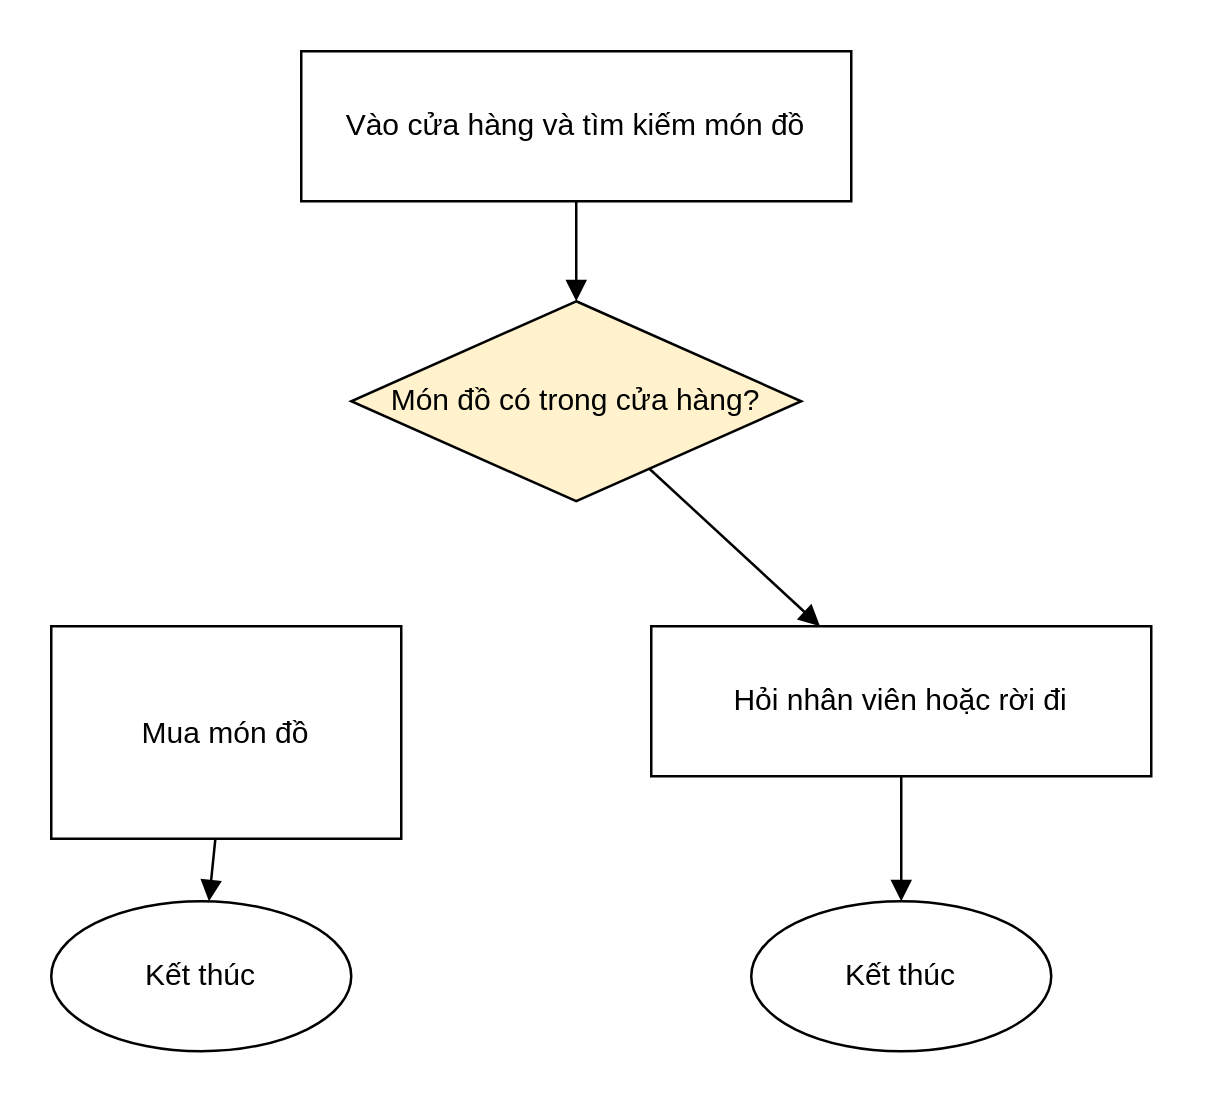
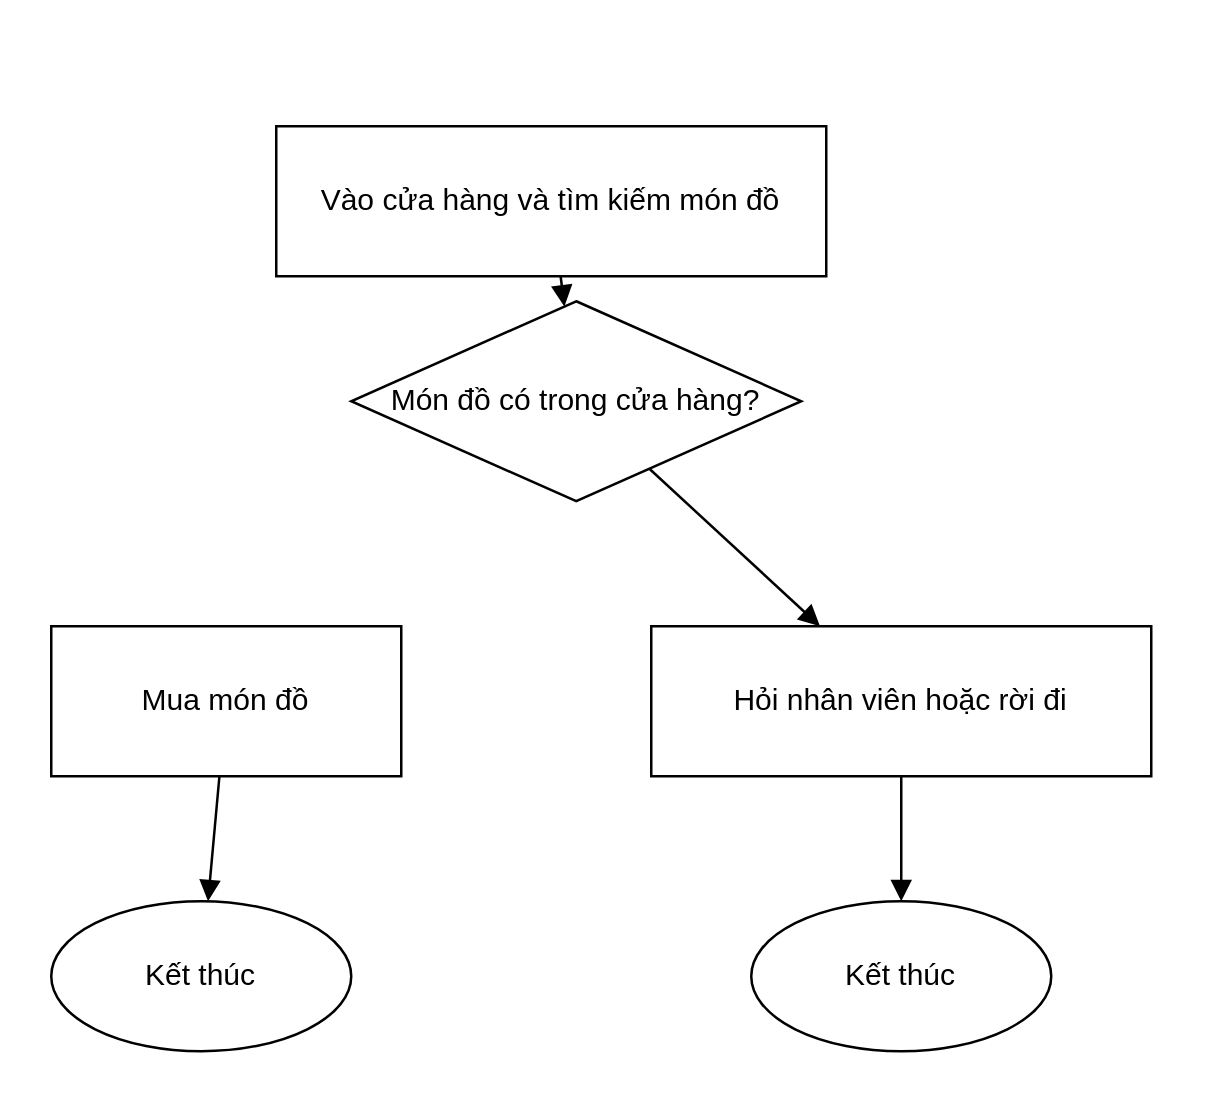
  <mxCell id="0" />
  <mxCell id="1" parent="0" />
- <mxCell id="2" value="Vào cửa hàng và tìm kiếm món đồ" style="rounded=0;whiteSpace=wrap;html=1;" vertex="1" parent="1"><mxGeometry x="120" y="20" width="220" height="60" as="geometry" /></mxCell>
- <mxCell id="3" value="Món đồ có trong cửa hàng?" style="rhombus;whiteSpace=wrap;html=1;fillColor=#fff2cc;" vertex="1" parent="1"><mxGeometry x="140" y="120" width="180" height="80" as="geometry" /></mxCell>
- <mxCell id="4" value="Mua món đồ" style="rounded=0;whiteSpace=wrap;html=1;" vertex="1" parent="1"><mxGeometry x="20" y="250" width="140" height="85" as="geometry" /></mxCell>
+ <mxCell id="2" value="Vào cửa hàng và tìm kiếm món đồ" style="rounded=0;whiteSpace=wrap;html=1;" vertex="1" parent="1"><mxGeometry x="110" y="50" width="220" height="60" as="geometry" /></mxCell>
+ <mxCell id="3" value="Món đồ có trong cửa hàng?" style="rhombus;whiteSpace=wrap;html=1;" vertex="1" parent="1"><mxGeometry x="140" y="120" width="180" height="80" as="geometry" /></mxCell>
+ <mxCell id="4" value="Mua món đồ" style="rounded=0;whiteSpace=wrap;html=1;" vertex="1" parent="1"><mxGeometry x="20" y="250" width="140" height="60" as="geometry" /></mxCell>
  <mxCell id="5" value="Hỏi nhân viên hoặc rời đi" style="rounded=0;whiteSpace=wrap;html=1;" vertex="1" parent="1"><mxGeometry x="260" y="250" width="200" height="60" as="geometry" /></mxCell>
  <mxCell id="6" value="Kết thúc" style="ellipse;whiteSpace=wrap;html=1;" vertex="1" parent="1"><mxGeometry x="20" y="360" width="120" height="60" as="geometry" /></mxCell>
  <mxCell id="7" value="Kết thúc" style="ellipse;whiteSpace=wrap;html=1;" vertex="1" parent="1"><mxGeometry x="300" y="360" width="120" height="60" as="geometry" /></mxCell>
  <mxCell id="8" edge="1" source="2" target="3" style="endArrow=block;" parent="1"><mxGeometry relative="1" as="geometry" /></mxCell>
  <mxCell id="9" edge="1" source="3" target="5" style="endArrow=block;" parent="1"><mxGeometry relative="1" as="geometry"><mxPoint x="350" y="210" as="targetPoint" /></mxGeometry></mxCell>
  <mxCell id="10" edge="1" source="4" target="6" style="endArrow=block;" parent="1"><mxGeometry relative="1" as="geometry" /></mxCell>
  <mxCell id="11" edge="1" source="5" target="7" style="endArrow=block;" parent="1"><mxGeometry relative="1" as="geometry" /></mxCell>
